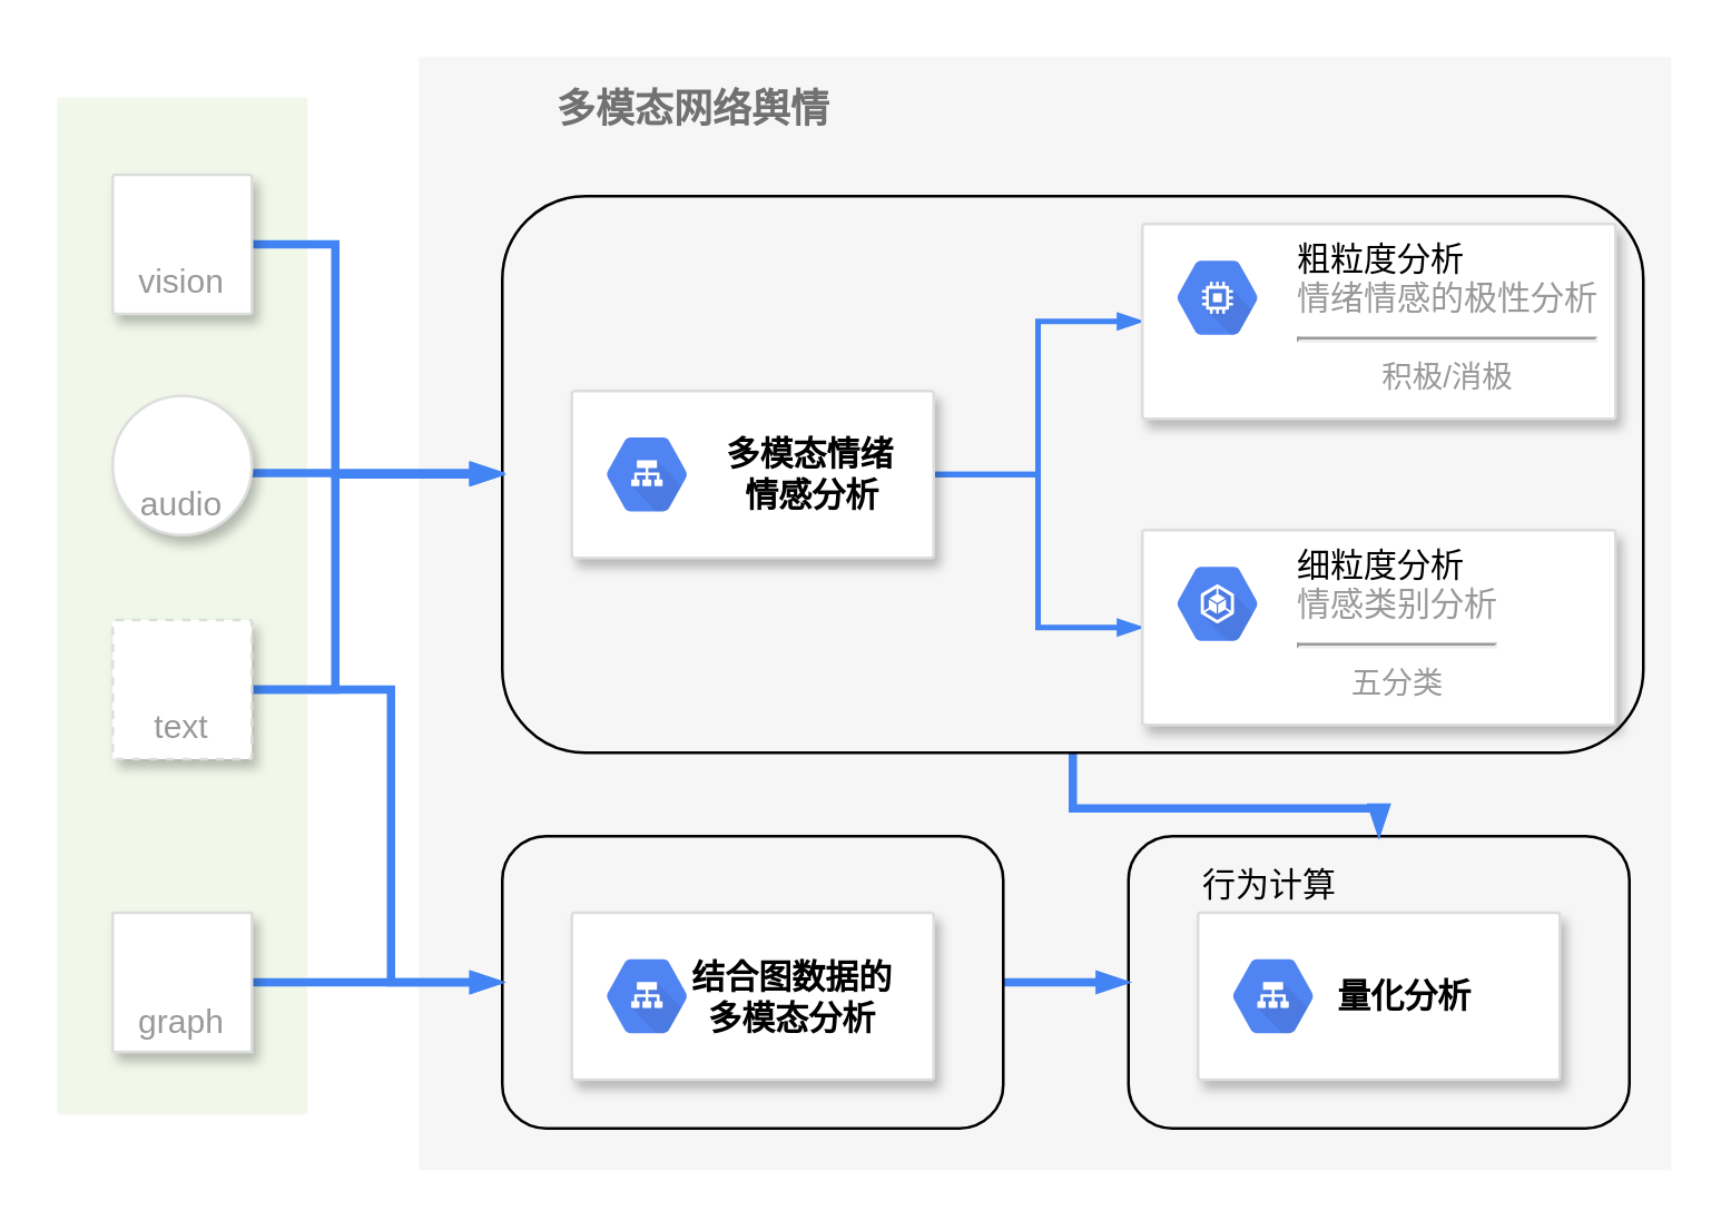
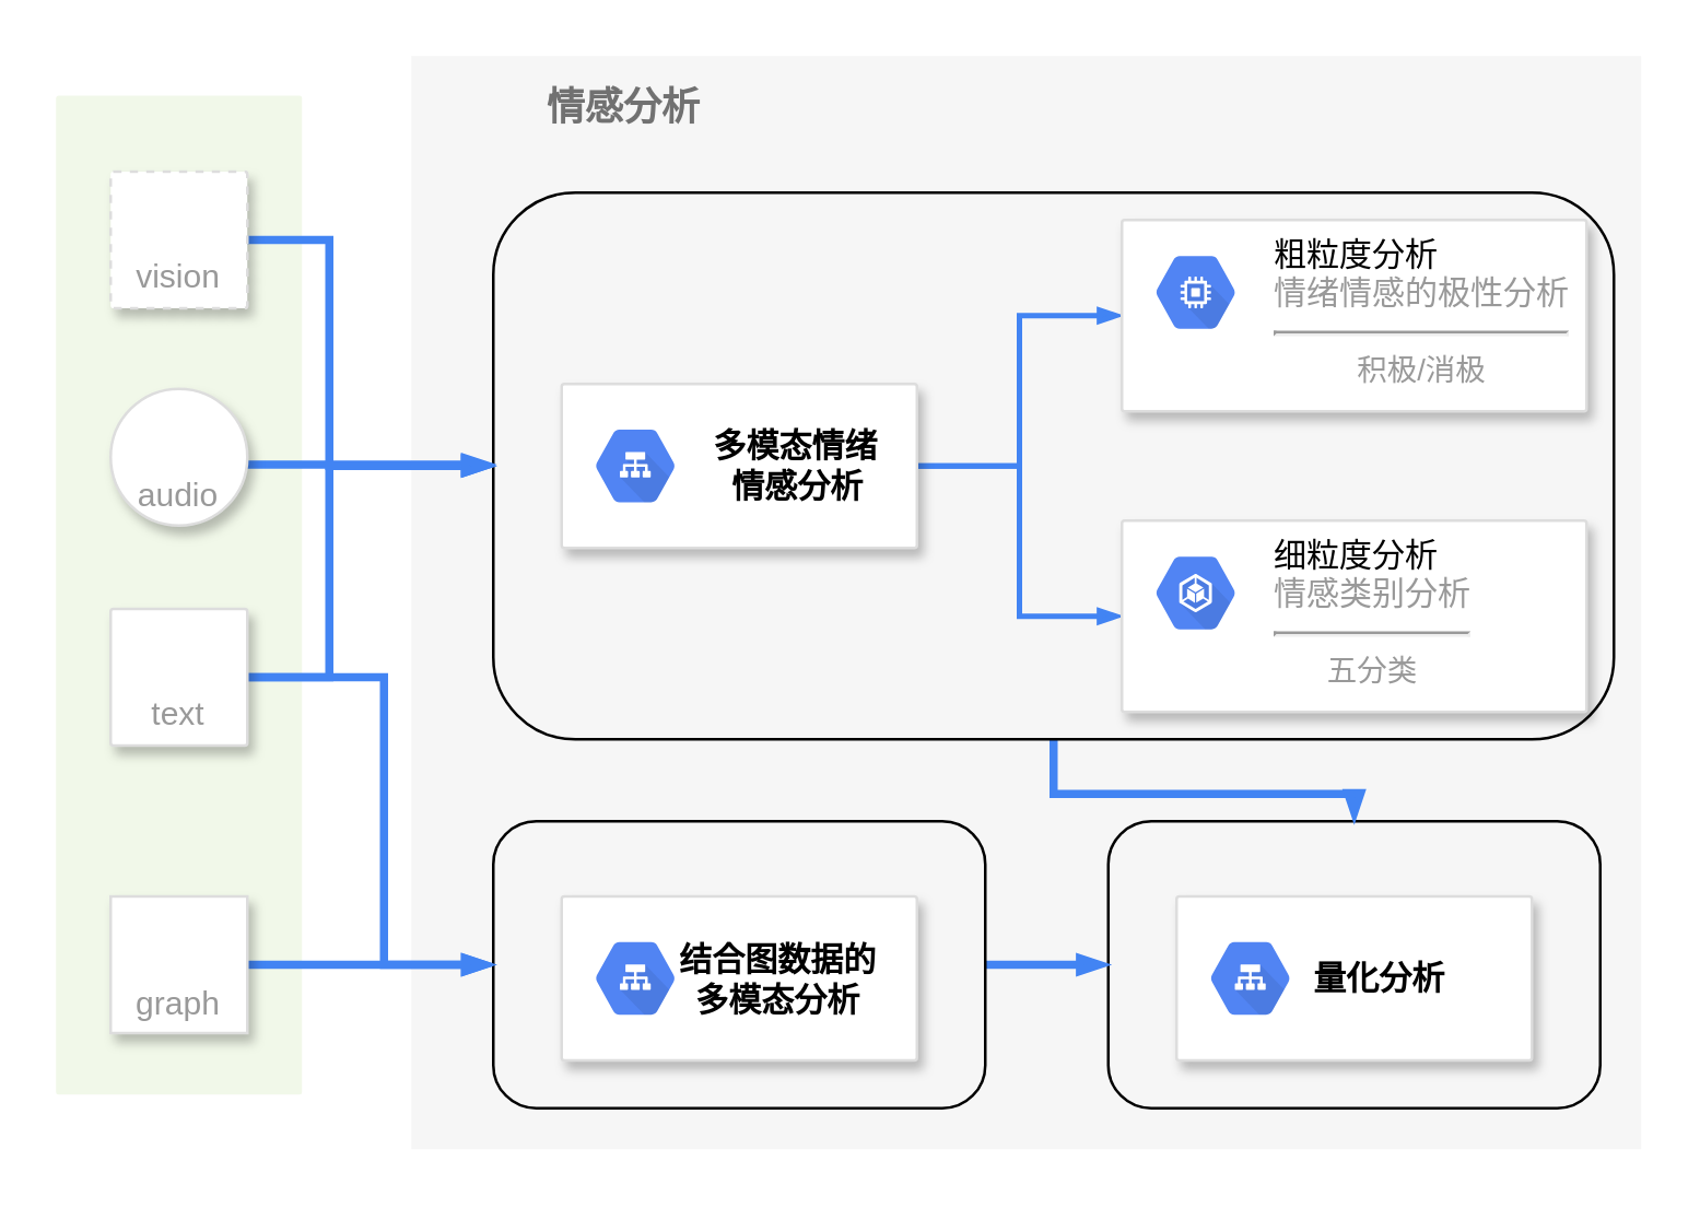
  <mxCell id="0" />
  <mxCell id="1" parent="0" />
- <mxCell id="2" value="&lt;b&gt;多模态网络舆情&lt;/b&gt;" style="fillColor=#F6F6F6;strokeColor=none;shadow=0;gradientColor=none;fontSize=14;align=left;spacing=10;fontColor=#717171;9E9E9E;verticalAlign=top;spacingTop=-4;fontStyle=0;spacingLeft=40;html=1;" parent="1" vertex="1"><mxGeometry x="150" y="20" width="450" height="400" as="geometry" /></mxCell>
+ <mxCell id="2" value="&lt;b&gt;情感分析&lt;/b&gt;" style="fillColor=#F6F6F6;strokeColor=none;shadow=0;gradientColor=none;fontSize=14;align=left;spacing=10;fontColor=#717171;9E9E9E;verticalAlign=top;spacingTop=-4;fontStyle=0;spacingLeft=40;html=1;" parent="1" vertex="1"><mxGeometry x="150" y="20" width="450" height="400" as="geometry" /></mxCell>
  <mxCell id="3" value="" style="rounded=1;whiteSpace=wrap;html=1;fontSize=12;fillColor=none;" vertex="1" parent="1"><mxGeometry x="405" y="300" width="180" height="105" as="geometry" /></mxCell>
  <mxCell id="4" style="edgeStyle=orthogonalEdgeStyle;rounded=0;orthogonalLoop=1;jettySize=auto;html=1;exitX=0.5;exitY=1;exitDx=0;exitDy=0;entryX=0.5;entryY=0;entryDx=0;entryDy=0;dashed=0;labelBackgroundColor=none;fontSize=5;startFill=1;endArrow=blockThin;endFill=1;startSize=4;endSize=4;strokeColor=#4284F3;strokeWidth=3;align=left;" edge="1" parent="1" source="5" target="3"><mxGeometry relative="1" as="geometry" /></mxCell>
  <mxCell id="5" value="" style="rounded=1;whiteSpace=wrap;fontSize=12;fillColor=none;" vertex="1" parent="1"><mxGeometry x="180" y="70" width="410" height="200" as="geometry" /></mxCell>
  <mxCell id="6" value="" style="rounded=1;absoluteArcSize=1;arcSize=2;html=1;strokeColor=none;gradientColor=none;shadow=0;dashed=0;fontSize=12;fontColor=#9E9E9E;align=center;verticalAlign=top;spacing=10;spacingTop=-4;fillColor=#F1F8E9;" parent="1" vertex="1"><mxGeometry x="20" y="34.5" width="90" height="365.5" as="geometry" /></mxCell>
  <mxCell id="7" style="edgeStyle=orthogonalEdgeStyle;rounded=0;orthogonalLoop=1;jettySize=auto;html=1;exitX=1;exitY=0.5;exitDx=0;exitDy=0;dashed=0;labelBackgroundColor=none;fontSize=12;startFill=1;endArrow=blockThin;endFill=1;startSize=4;endSize=4;strokeColor=#4284F3;strokeWidth=3;align=left;" edge="1" parent="1" source="8" target="5"><mxGeometry relative="1" as="geometry"><Array as="points"><mxPoint x="120" y="87" /><mxPoint x="120" y="170" /></Array></mxGeometry></mxCell>
- <mxCell id="8" value="vision" style="strokeColor=#dddddd;fillColor=#ffffff;shadow=1;strokeWidth=1;rounded=1;absoluteArcSize=1;arcSize=2;labelPosition=center;verticalLabelPosition=middle;align=center;verticalAlign=bottom;spacingLeft=0;fontColor=#999999;fontSize=12;whiteSpace=wrap;spacingBottom=2;html=1;" parent="1" vertex="1"><mxGeometry x="40" y="62.25" width="50" height="50" as="geometry" /></mxCell>
+ <mxCell id="8" value="vision" style="strokeColor=#dddddd;fillColor=#ffffff;shadow=1;strokeWidth=1;rounded=1;absoluteArcSize=1;arcSize=2;labelPosition=center;verticalLabelPosition=middle;align=center;verticalAlign=bottom;spacingLeft=0;fontColor=#999999;fontSize=12;whiteSpace=wrap;spacingBottom=2;html=1;dashed=1;" parent="1" vertex="1"><mxGeometry x="40" y="62.25" width="50" height="50" as="geometry" /></mxCell>
  <mxCell id="9" style="edgeStyle=orthogonalEdgeStyle;rounded=0;orthogonalLoop=1;jettySize=auto;html=1;exitX=1;exitY=0.5;exitDx=0;exitDy=0;entryX=0;entryY=0.5;entryDx=0;entryDy=0;dashed=0;labelBackgroundColor=none;fontSize=12;startFill=1;endArrow=blockThin;endFill=1;startSize=4;endSize=4;strokeColor=#4284F3;strokeWidth=2;align=left;" edge="1" parent="1" source="11" target="13"><mxGeometry relative="1" as="geometry" /></mxCell>
  <mxCell id="10" style="edgeStyle=orthogonalEdgeStyle;rounded=0;orthogonalLoop=1;jettySize=auto;html=1;exitX=1;exitY=0.5;exitDx=0;exitDy=0;entryX=0;entryY=0.5;entryDx=0;entryDy=0;dashed=0;labelBackgroundColor=none;fontSize=12;startFill=1;endArrow=blockThin;endFill=1;startSize=4;endSize=4;strokeColor=#4284F3;strokeWidth=2;align=left;" edge="1" parent="1" source="11" target="15"><mxGeometry relative="1" as="geometry" /></mxCell>
  <mxCell id="11" value="" style="strokeColor=#dddddd;fillColor=#ffffff;shadow=1;strokeWidth=1;rounded=1;absoluteArcSize=1;arcSize=2;fontSize=11;fontColor=#9E9E9E;align=center;" parent="1" vertex="1"><mxGeometry x="205" y="140" width="130" height="60" as="geometry" /></mxCell>
  <mxCell id="12" value="&lt;div style=&quot;text-align: justify&quot;&gt;&lt;b style=&quot;color: rgb(0 , 0 , 0)&quot;&gt;多模态情绪&lt;/b&gt;&lt;/div&gt;&lt;font color=&quot;#000000&quot; style=&quot;font-size: 12px&quot;&gt;&lt;div style=&quot;text-align: justify&quot;&gt;&lt;b&gt;&amp;nbsp; 情感分析&lt;/b&gt;&lt;/div&gt;&lt;/font&gt;" style="dashed=0;connectable=0;html=1;fillColor=#5184F3;strokeColor=none;shape=mxgraph.gcp2.hexIcon;prIcon=cloud_load_balancing;part=1;labelPosition=right;verticalLabelPosition=middle;align=left;verticalAlign=middle;spacingLeft=5;fontColor=#999999;fontSize=12;" parent="11" vertex="1"><mxGeometry y="0.5" width="44" height="39" relative="1" as="geometry"><mxPoint x="5" y="-19.5" as="offset" /></mxGeometry></mxCell>
  <mxCell id="13" value="" style="strokeColor=#dddddd;fillColor=#ffffff;shadow=1;strokeWidth=1;rounded=1;absoluteArcSize=1;arcSize=2;fontSize=11;fontColor=#9E9E9E;align=center;" parent="1" vertex="1"><mxGeometry x="410" y="80" width="170" height="70" as="geometry" /></mxCell>
  <mxCell id="14" value="&lt;font color=&quot;#000000&quot;&gt;粗粒度分析&lt;/font&gt;&lt;br&gt;&lt;div style=&quot;text-align: center&quot;&gt;&lt;span&gt;情绪情感的极性分析&lt;/span&gt;&lt;/div&gt;&lt;hr&gt;&lt;span style=&quot;font-size: 11px&quot;&gt;&lt;div style=&quot;text-align: center&quot;&gt;&lt;span&gt;积极/消极&lt;/span&gt;&lt;/div&gt;&lt;/span&gt;" style="dashed=0;connectable=0;html=1;fillColor=#5184F3;strokeColor=none;shape=mxgraph.gcp2.hexIcon;prIcon=compute_engine;part=1;labelPosition=right;verticalLabelPosition=middle;align=left;verticalAlign=top;spacingLeft=5;fontColor=#999999;fontSize=12;spacingTop=-8;" parent="13" vertex="1"><mxGeometry width="44" height="39" relative="1" as="geometry"><mxPoint x="5" y="7" as="offset" /></mxGeometry></mxCell>
  <mxCell id="15" value="" style="strokeColor=#dddddd;fillColor=#ffffff;shadow=1;strokeWidth=1;rounded=1;absoluteArcSize=1;arcSize=2;fontSize=11;fontColor=#9E9E9E;align=center;" parent="1" vertex="1"><mxGeometry x="410" y="190" width="170" height="70" as="geometry" /></mxCell>
  <mxCell id="16" value="&lt;font color=&quot;#000000&quot;&gt;细粒度分析&lt;/font&gt;&lt;br&gt;情感类别分析&lt;hr&gt;&lt;font style=&quot;font-size: 11px&quot;&gt;&lt;div style=&quot;text-align: center&quot;&gt;&lt;span&gt;五分类&lt;/span&gt;&lt;/div&gt;&lt;/font&gt;" style="dashed=0;connectable=0;html=1;fillColor=#5184F3;strokeColor=none;shape=mxgraph.gcp2.hexIcon;prIcon=container_engine;part=1;labelPosition=right;verticalLabelPosition=middle;align=left;verticalAlign=top;spacingLeft=5;fontColor=#999999;fontSize=12;spacingTop=-8;" parent="15" vertex="1"><mxGeometry width="44" height="39" relative="1" as="geometry"><mxPoint x="5" y="7" as="offset" /></mxGeometry></mxCell>
  <mxCell id="17" style="edgeStyle=orthogonalEdgeStyle;rounded=0;orthogonalLoop=1;jettySize=auto;html=1;dashed=0;labelBackgroundColor=none;fontSize=5;startFill=1;endArrow=blockThin;endFill=1;startSize=4;endSize=4;strokeColor=#4284F3;strokeWidth=3;align=left;" edge="1" parent="1" source="18"><mxGeometry relative="1" as="geometry"><mxPoint x="180" y="169.5" as="targetPoint" /><Array as="points"><mxPoint x="130" y="170" /></Array></mxGeometry></mxCell>
  <mxCell id="18" value="audio" style="ellipse;strokeColor=#dddddd;fillColor=#ffffff;shadow=1;strokeWidth=1;absoluteArcSize=1;arcSize=2;labelPosition=center;verticalLabelPosition=middle;align=center;verticalAlign=bottom;spacingLeft=0;fontColor=#999999;fontSize=12;whiteSpace=wrap;spacingBottom=2;html=1;" parent="1" vertex="1"><mxGeometry x="40" y="141.75" width="50" height="50" as="geometry" /></mxCell>
  <mxCell id="19" style="edgeStyle=orthogonalEdgeStyle;rounded=0;orthogonalLoop=1;jettySize=auto;html=1;exitX=1;exitY=0.5;exitDx=0;exitDy=0;dashed=0;labelBackgroundColor=none;fontSize=5;startFill=1;endArrow=blockThin;endFill=1;startSize=4;endSize=4;strokeColor=#4284F3;strokeWidth=3;align=left;" edge="1" parent="1" source="21"><mxGeometry relative="1" as="geometry"><mxPoint x="180" y="170" as="targetPoint" /><Array as="points"><mxPoint x="120" y="247" /><mxPoint x="120" y="170" /></Array></mxGeometry></mxCell>
  <mxCell id="20" style="edgeStyle=orthogonalEdgeStyle;rounded=0;orthogonalLoop=1;jettySize=auto;html=1;exitX=1;exitY=0.5;exitDx=0;exitDy=0;entryX=0;entryY=0.5;entryDx=0;entryDy=0;dashed=0;labelBackgroundColor=none;fontSize=5;startFill=1;endArrow=blockThin;endFill=1;startSize=4;endSize=4;strokeColor=#4284F3;strokeWidth=3;align=left;" edge="1" parent="1" source="21" target="23"><mxGeometry relative="1" as="geometry"><Array as="points"><mxPoint x="140" y="247" /><mxPoint x="140" y="352" /></Array></mxGeometry></mxCell>
- <mxCell id="21" value="text" style="strokeColor=#dddddd;fillColor=#ffffff;shadow=1;strokeWidth=1;rounded=1;absoluteArcSize=1;arcSize=2;labelPosition=center;verticalLabelPosition=middle;align=center;verticalAlign=bottom;spacingLeft=0;fontColor=#999999;fontSize=12;whiteSpace=wrap;spacingBottom=2;html=1;dashed=1;" parent="1" vertex="1"><mxGeometry x="40" y="222.25" width="50" height="50" as="geometry" /></mxCell>
+ <mxCell id="21" value="text" style="strokeColor=#dddddd;fillColor=#ffffff;shadow=1;strokeWidth=1;rounded=1;absoluteArcSize=1;arcSize=2;labelPosition=center;verticalLabelPosition=middle;align=center;verticalAlign=bottom;spacingLeft=0;fontColor=#999999;fontSize=12;whiteSpace=wrap;spacingBottom=2;html=1;" parent="1" vertex="1"><mxGeometry x="40" y="222.25" width="50" height="50" as="geometry" /></mxCell>
  <mxCell id="22" style="edgeStyle=orthogonalEdgeStyle;rounded=0;orthogonalLoop=1;jettySize=auto;html=1;exitX=1;exitY=0.5;exitDx=0;exitDy=0;dashed=0;labelBackgroundColor=none;fontSize=5;startFill=1;endArrow=blockThin;endFill=1;startSize=4;endSize=4;strokeColor=#4284F3;strokeWidth=3;align=left;" edge="1" parent="1" source="23" target="3"><mxGeometry relative="1" as="geometry" /></mxCell>
  <mxCell id="23" value="" style="rounded=1;whiteSpace=wrap;html=1;fontSize=12;fillColor=none;" vertex="1" parent="1"><mxGeometry x="180" y="300" width="180" height="105" as="geometry" /></mxCell>
  <mxCell id="24" value="" style="strokeColor=#dddddd;fillColor=#ffffff;shadow=1;strokeWidth=1;rounded=1;absoluteArcSize=1;arcSize=2;fontSize=11;fontColor=#9E9E9E;align=center;" vertex="1" parent="1"><mxGeometry x="205" y="327.5" width="130" height="60" as="geometry" /></mxCell>
  <mxCell id="25" value="&lt;div&gt;&lt;font color=&quot;#000000&quot;&gt;&lt;b&gt;&amp;nbsp; &amp;nbsp;结合图数据的&lt;/b&gt;&lt;/font&gt;&lt;/div&gt;&lt;div&gt;&lt;font color=&quot;#000000&quot;&gt;&lt;b&gt;&amp;nbsp; &amp;nbsp;多&lt;/b&gt;&lt;/font&gt;&lt;b style=&quot;color: rgb(0 , 0 , 0)&quot;&gt;模态&lt;/b&gt;&lt;b style=&quot;color: rgb(0 , 0 , 0)&quot;&gt;分析&lt;/b&gt;&lt;/div&gt;" style="dashed=0;connectable=0;html=1;fillColor=#5184F3;strokeColor=none;shape=mxgraph.gcp2.hexIcon;prIcon=cloud_load_balancing;part=1;labelPosition=right;verticalLabelPosition=middle;align=center;verticalAlign=middle;spacingLeft=5;fontColor=#999999;fontSize=12;" vertex="1" parent="24"><mxGeometry y="0.5" width="44" height="39" relative="1" as="geometry"><mxPoint x="5" y="-19.5" as="offset" /></mxGeometry></mxCell>
  <mxCell id="26" style="edgeStyle=orthogonalEdgeStyle;rounded=0;orthogonalLoop=1;jettySize=auto;html=1;entryX=0;entryY=0.5;entryDx=0;entryDy=0;dashed=0;labelBackgroundColor=none;fontSize=5;startFill=1;endArrow=blockThin;endFill=1;startSize=4;endSize=4;strokeColor=#4284F3;strokeWidth=3;align=left;" edge="1" parent="1" source="27" target="23"><mxGeometry relative="1" as="geometry" /></mxCell>
  <mxCell id="27" value="graph" style="strokeColor=#dddddd;fillColor=#ffffff;shadow=1;strokeWidth=1;absoluteArcSize=1;arcSize=2;labelPosition=center;verticalLabelPosition=middle;align=center;verticalAlign=bottom;spacingLeft=0;fontColor=#999999;fontSize=12;whiteSpace=wrap;spacingBottom=2;html=1;rounded=0;" vertex="1" parent="1"><mxGeometry x="40" y="327.5" width="50" height="50" as="geometry" /></mxCell>
  <mxCell id="28" value="" style="strokeColor=#dddddd;fillColor=#ffffff;shadow=1;strokeWidth=1;rounded=1;absoluteArcSize=1;arcSize=2;fontSize=11;fontColor=#9E9E9E;align=center;" vertex="1" parent="1"><mxGeometry x="430" y="327.5" width="130" height="60" as="geometry" /></mxCell>
  <mxCell id="29" value="&lt;div&gt;&lt;font color=&quot;#000000&quot;&gt;&lt;b&gt;量化分析&lt;/b&gt;&lt;/font&gt;&lt;/div&gt;" style="dashed=0;connectable=0;html=1;fillColor=#5184F3;strokeColor=none;shape=mxgraph.gcp2.hexIcon;prIcon=cloud_load_balancing;part=1;labelPosition=right;verticalLabelPosition=middle;align=center;verticalAlign=middle;spacingLeft=5;fontColor=#999999;fontSize=12;" vertex="1" parent="28"><mxGeometry y="0.5" width="44" height="39" relative="1" as="geometry"><mxPoint x="5" y="-19.5" as="offset" /></mxGeometry></mxCell>
- <mxCell id="30" value="行为计算" style="text;strokeColor=none;fillColor=none;align=left;verticalAlign=middle;whiteSpace=wrap;rounded=0;fontSize=12;" vertex="1" parent="1"><mxGeometry x="430" y="307.5" width="90" height="20" as="geometry" /></mxCell>
